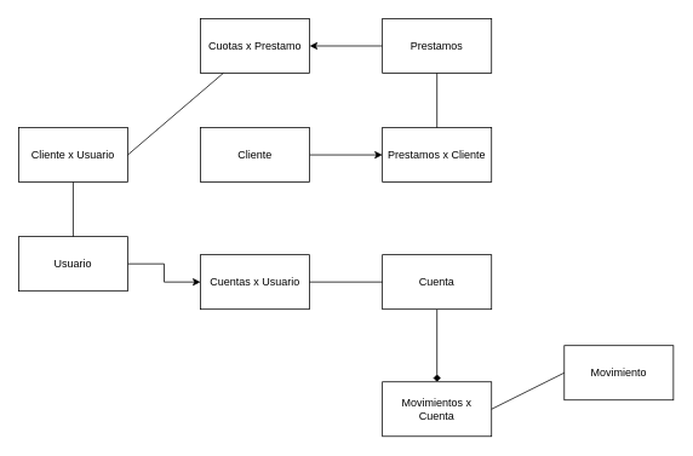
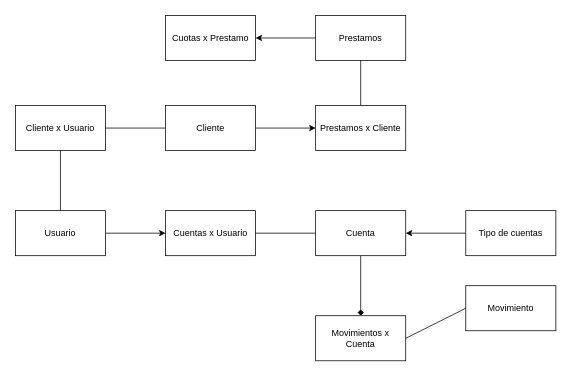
  <mxCell id="0" />
  <mxCell id="1" parent="0" />
  <mxCell id="2" value="" style="edgeStyle=orthogonalEdgeStyle;rounded=0;orthogonalLoop=1;jettySize=auto;html=1;entryX=0;entryY=0.5;entryDx=0;entryDy=0;" parent="1" source="3" target="5" edge="1"><mxGeometry relative="1" as="geometry"><mxPoint x="420" y="170" as="targetPoint" /></mxGeometry></mxCell>
  <mxCell id="3" value="&lt;div&gt;Cliente&lt;/div&gt;" style="rounded=0;whiteSpace=wrap;html=1;" parent="1" vertex="1"><mxGeometry x="220" y="140" width="120" height="60" as="geometry" /></mxCell>
  <mxCell id="4" value="" style="edgeStyle=orthogonalEdgeStyle;rounded=0;orthogonalLoop=1;jettySize=auto;html=1;exitX=0.5;exitY=1;exitDx=0;exitDy=0;endArrow=diamond;" parent="1" source="9" target="16" edge="1"><mxGeometry relative="1" as="geometry" /></mxCell>
  <mxCell id="5" value="Prestamos x Cliente" style="rounded=0;whiteSpace=wrap;html=1;" parent="1" vertex="1"><mxGeometry x="420" y="140" width="120" height="60" as="geometry" /></mxCell>
  <mxCell id="6" value="" style="edgeStyle=orthogonalEdgeStyle;rounded=0;orthogonalLoop=1;jettySize=auto;html=1;" edge="1" parent="1" source="7" target="8"><mxGeometry relative="1" as="geometry" /></mxCell>
  <mxCell id="7" value="Prestamos" style="rounded=0;whiteSpace=wrap;html=1;" parent="1" vertex="1"><mxGeometry x="420" y="20" width="120" height="60" as="geometry" /></mxCell>
  <mxCell id="8" value="Cuotas x Prestamo" style="rounded=0;whiteSpace=wrap;html=1;" vertex="1" parent="1"><mxGeometry x="220" y="20" width="120" height="60" as="geometry" /></mxCell>
  <mxCell id="9" value="&lt;div&gt;Cuenta&lt;br&gt;&lt;/div&gt;" style="rounded=0;whiteSpace=wrap;html=1;" parent="1" vertex="1"><mxGeometry x="420" y="280" width="120" height="60" as="geometry" /></mxCell>
  <mxCell id="10" value="Cuentas x Usuario" style="rounded=0;whiteSpace=wrap;html=1;" parent="1" vertex="1"><mxGeometry x="220" y="280" width="120" height="60" as="geometry" /></mxCell>
+ <mxCell id="11" value="" style="edgeStyle=orthogonalEdgeStyle;rounded=0;orthogonalLoop=1;jettySize=auto;html=1;" parent="1" source="12" target="9" edge="1"><mxGeometry relative="1" as="geometry" /></mxCell>
+ <mxCell id="12" value="Tipo de cuentas" style="rounded=0;whiteSpace=wrap;html=1;" parent="1" vertex="1"><mxGeometry x="620" y="280" width="120" height="60" as="geometry" /></mxCell>
  <mxCell id="13" value="Cliente x Usuario" style="rounded=0;whiteSpace=wrap;html=1;" parent="1" vertex="1"><mxGeometry x="20" y="140" width="120" height="60" as="geometry" /></mxCell>
  <mxCell id="14" value="" style="edgeStyle=orthogonalEdgeStyle;rounded=0;orthogonalLoop=1;jettySize=auto;html=1;" parent="1" source="15" target="10" edge="1"><mxGeometry relative="1" as="geometry" /></mxCell>
- <mxCell id="15" value="&lt;div&gt;Usuario&lt;/div&gt;" style="rounded=0;whiteSpace=wrap;html=1;" parent="1" vertex="1"><mxGeometry x="20" y="260" width="120" height="60" as="geometry" /></mxCell>
+ <mxCell id="15" value="&lt;div&gt;Usuario&lt;/div&gt;" style="rounded=0;whiteSpace=wrap;html=1;" parent="1" vertex="1"><mxGeometry x="20" y="280" width="120" height="60" as="geometry" /></mxCell>
  <mxCell id="16" value="Movimientos x Cuenta" style="rounded=0;whiteSpace=wrap;html=1;" parent="1" vertex="1"><mxGeometry x="420" y="420" width="120" height="60" as="geometry" /></mxCell>
  <mxCell id="17" value="&lt;div&gt;Movimiento&lt;/div&gt;" style="rounded=0;whiteSpace=wrap;html=1;" parent="1" vertex="1"><mxGeometry x="620" y="380" width="120" height="60" as="geometry" /></mxCell>
  <mxCell id="18" value="" style="endArrow=none;html=1;entryX=0.5;entryY=1;entryDx=0;entryDy=0;exitX=0.5;exitY=0;exitDx=0;exitDy=0;" parent="1" source="5" target="7" edge="1"><mxGeometry width="50" height="50" relative="1" as="geometry"><mxPoint x="670" y="150" as="sourcePoint" /><mxPoint x="720" y="100" as="targetPoint" /></mxGeometry></mxCell>
- <mxCell id="19" value="" style="endArrow=none;html=1;exitX=1;exitY=0.5;exitDx=0;exitDy=0;" parent="1" source="13" target="8" edge="1"><mxGeometry width="50" height="50" relative="1" as="geometry"><mxPoint x="160" y="210" as="sourcePoint" /><mxPoint x="210" y="160" as="targetPoint" /></mxGeometry></mxCell>
+ <mxCell id="19" value="" style="endArrow=none;html=1;exitX=1;exitY=0.5;exitDx=0;exitDy=0;entryX=0;entryY=0.5;entryDx=0;entryDy=0;" parent="1" source="13" target="3" edge="1"><mxGeometry width="50" height="50" relative="1" as="geometry"><mxPoint x="160" y="210" as="sourcePoint" /><mxPoint x="210" y="160" as="targetPoint" /></mxGeometry></mxCell>
  <mxCell id="20" value="" style="endArrow=none;html=1;exitX=0.5;exitY=1;exitDx=0;exitDy=0;entryX=0.5;entryY=0;entryDx=0;entryDy=0;" parent="1" source="13" target="15" edge="1"><mxGeometry width="50" height="50" relative="1" as="geometry"><mxPoint x="120" y="240" as="sourcePoint" /><mxPoint x="200" y="240" as="targetPoint" /></mxGeometry></mxCell>
  <mxCell id="21" value="" style="endArrow=none;html=1;exitX=1;exitY=0.5;exitDx=0;exitDy=0;entryX=0;entryY=0.5;entryDx=0;entryDy=0;" parent="1" source="10" target="9" edge="1"><mxGeometry width="50" height="50" relative="1" as="geometry"><mxPoint x="370" y="350" as="sourcePoint" /><mxPoint x="420" y="300" as="targetPoint" /></mxGeometry></mxCell>
  <mxCell id="22" value="" style="endArrow=none;html=1;entryX=0;entryY=0.5;entryDx=0;entryDy=0;" parent="1" target="17" edge="1"><mxGeometry width="50" height="50" relative="1" as="geometry"><mxPoint x="540" y="450" as="sourcePoint" /><mxPoint x="600" y="400" as="targetPoint" /></mxGeometry></mxCell>
